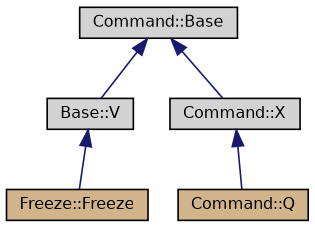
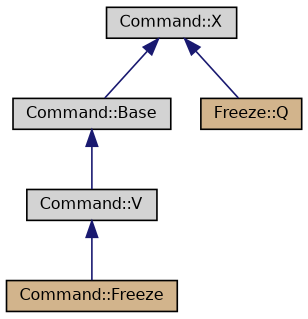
  digraph {
    node [color=black fillcolor=lightgrey fontname=Helvetica fontsize=10 shape=record style=filled]
    edge [color=midnightblue dir=back fontname=Helvetica fontsize=10 labelfontname=Helvetica labelfontsize=10 style=solid]
    n1 [fontcolor=black height=0.2 label="Command::Base" width=0.4]
-   n2 [height=0.2 label="Base::V" width=0.4]
+   n2 [height=0.2 label="Command::V" width=0.4]
    n3 [height=0.2 label="Command::X" width=0.4]
-   n4 [fillcolor=tan height=0.2 label="Freeze::Freeze" width=0.4]
-   n5 [fillcolor=tan height=0.2 label="Command::Q" width=0.4]
+   n4 [fillcolor=tan height=0.2 label="Command::Freeze" width=0.4]
+   n5 [fillcolor=tan height=0.2 label="Freeze::Q" width=0.4]
    n1 -> n2
-   n1 -> n3
+   n3 -> n1
    n2 -> n4
    n3 -> n5
  }
